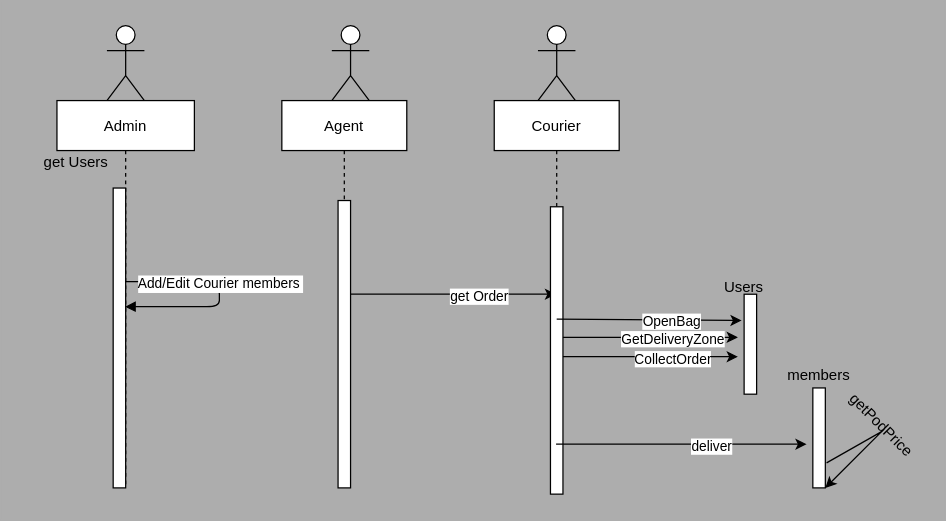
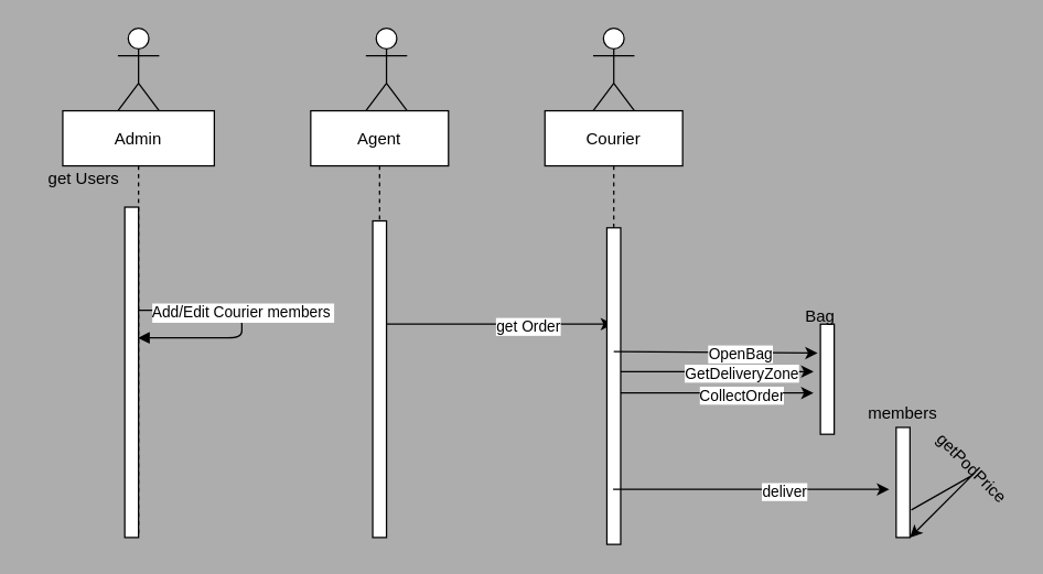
  <mxCell id="0" />
  <mxCell id="1" parent="0" />
  <mxCell id="2" value="Admin" style="shape=umlLifeline;perimeter=lifelinePerimeter;container=1;collapsible=0;recursiveResize=0;rounded=0;shadow=0;strokeWidth=1;" vertex="1" parent="1"><mxGeometry x="45" y="80" width="110" height="310" as="geometry" /></mxCell>
  <mxCell id="3" value="" style="points=[];perimeter=orthogonalPerimeter;rounded=0;shadow=0;strokeWidth=1;" vertex="1" parent="2"><mxGeometry x="45" y="70" width="10" height="240" as="geometry" /></mxCell>
  <mxCell id="4" value="get Users" style="text;html=1;align=center;verticalAlign=middle;resizable=0;points=[];autosize=1;strokeColor=none;fillColor=none;" vertex="1" parent="2"><mxGeometry x="-25" y="40" width="80" height="20" as="geometry" /></mxCell>
  <mxCell id="5" value="Agent" style="shape=umlLifeline;perimeter=lifelinePerimeter;container=1;collapsible=0;recursiveResize=0;rounded=0;shadow=0;strokeWidth=1;" vertex="1" parent="1"><mxGeometry x="225" y="80" width="100" height="310" as="geometry" /></mxCell>
  <mxCell id="6" value="" style="points=[];perimeter=orthogonalPerimeter;rounded=0;shadow=0;strokeWidth=1;" vertex="1" parent="5"><mxGeometry x="45" y="80" width="10" height="230" as="geometry" /></mxCell>
  <mxCell id="7" value="" style="endArrow=classic;html=1;rounded=0;" edge="1" parent="5" target="9"><mxGeometry width="50" height="50" relative="1" as="geometry"><mxPoint x="55" y="155" as="sourcePoint" /><mxPoint x="105" y="105" as="targetPoint" /></mxGeometry></mxCell>
  <mxCell id="8" value="get Order" style="edgeLabel;html=1;align=center;verticalAlign=middle;resizable=0;points=[];" vertex="1" connectable="0" parent="7"><mxGeometry x="0.24" y="-1" relative="1" as="geometry"><mxPoint as="offset" /></mxGeometry></mxCell>
  <mxCell id="9" value="Courier" style="shape=umlLifeline;perimeter=lifelinePerimeter;container=1;collapsible=0;recursiveResize=0;rounded=0;shadow=0;strokeWidth=1;" vertex="1" parent="1"><mxGeometry x="395" y="80" width="100" height="310" as="geometry" /></mxCell>
  <mxCell id="10" value="" style="points=[];perimeter=orthogonalPerimeter;rounded=0;shadow=0;strokeWidth=1;" vertex="1" parent="9"><mxGeometry x="45" y="85" width="10" height="230" as="geometry" /></mxCell>
  <mxCell id="11" value="" style="endArrow=classic;html=1;rounded=0;" edge="1" parent="9"><mxGeometry width="50" height="50" relative="1" as="geometry"><mxPoint x="55" y="205" as="sourcePoint" /><mxPoint x="195" y="205" as="targetPoint" /></mxGeometry></mxCell>
  <mxCell id="12" value="CollectOrder" style="edgeLabel;html=1;align=center;verticalAlign=middle;resizable=0;points=[];" vertex="1" connectable="0" parent="11"><mxGeometry x="0.24" y="-1" relative="1" as="geometry"><mxPoint as="offset" /></mxGeometry></mxCell>
  <mxCell id="13" value="Add/Edit Courier members" style="verticalAlign=bottom;endArrow=block;shadow=0;strokeWidth=1;" edge="1" parent="1" source="2" target="2"><mxGeometry relative="1" as="geometry"><mxPoint x="100" y="175.06" as="sourcePoint" /><mxPoint x="260" y="175" as="targetPoint" /></mxGeometry></mxCell>
  <mxCell id="14" value="" style="points=[];perimeter=orthogonalPerimeter;rounded=0;shadow=0;strokeWidth=1;" vertex="1" parent="1"><mxGeometry x="595" y="235" width="10" height="80" as="geometry" /></mxCell>
  <mxCell id="15" value="" style="shape=umlActor;verticalLabelPosition=bottom;verticalAlign=top;html=1;outlineConnect=0;" vertex="1" parent="1"><mxGeometry x="430" y="20" width="30" height="60" as="geometry" /></mxCell>
  <mxCell id="16" value="" style="shape=umlActor;verticalLabelPosition=bottom;verticalAlign=top;html=1;outlineConnect=0;" vertex="1" parent="1"><mxGeometry x="265" y="20" width="30" height="60" as="geometry" /></mxCell>
  <mxCell id="17" value="" style="shape=umlActor;verticalLabelPosition=bottom;verticalAlign=top;html=1;outlineConnect=0;" vertex="1" parent="1"><mxGeometry x="85" y="20" width="30" height="60" as="geometry" /></mxCell>
  <mxCell id="18" value="" style="endArrow=classic;html=1;rounded=0;entryX=-0.2;entryY=0.263;entryDx=0;entryDy=0;entryPerimeter=0;" edge="1" parent="1" target="14"><mxGeometry width="50" height="50" relative="1" as="geometry"><mxPoint x="445" y="255" as="sourcePoint" /><mxPoint x="585" y="255" as="targetPoint" /></mxGeometry></mxCell>
  <mxCell id="19" value="OpenBag" style="edgeLabel;html=1;align=center;verticalAlign=middle;resizable=0;points=[];" vertex="1" connectable="0" parent="18"><mxGeometry x="0.24" y="-1" relative="1" as="geometry"><mxPoint as="offset" /></mxGeometry></mxCell>
  <mxCell id="20" value="" style="endArrow=classic;html=1;rounded=0;" edge="1" parent="1"><mxGeometry width="50" height="50" relative="1" as="geometry"><mxPoint x="450" y="269.5" as="sourcePoint" /><mxPoint x="590" y="269.5" as="targetPoint" /></mxGeometry></mxCell>
  <mxCell id="21" value="GetDeliveryZone" style="edgeLabel;html=1;align=center;verticalAlign=middle;resizable=0;points=[];" vertex="1" connectable="0" parent="20"><mxGeometry x="0.24" y="-1" relative="1" as="geometry"><mxPoint as="offset" /></mxGeometry></mxCell>
  <mxCell id="22" value="" style="points=[];perimeter=orthogonalPerimeter;rounded=0;shadow=0;strokeWidth=1;" vertex="1" parent="1"><mxGeometry x="650" y="310" width="10" height="80" as="geometry" /></mxCell>
  <mxCell id="23" value="" style="endArrow=classic;html=1;rounded=0;" edge="1" parent="1" source="9"><mxGeometry width="50" height="50" relative="1" as="geometry"><mxPoint x="585" y="314.5" as="sourcePoint" /><mxPoint x="645" y="355" as="targetPoint" /></mxGeometry></mxCell>
  <mxCell id="24" value="deliver" style="edgeLabel;html=1;align=center;verticalAlign=middle;resizable=0;points=[];" vertex="1" connectable="0" parent="23"><mxGeometry x="0.24" y="-1" relative="1" as="geometry"><mxPoint as="offset" /></mxGeometry></mxCell>
  <mxCell id="25" value="" style="endArrow=classic;html=1;rounded=0;entryX=1;entryY=1;entryDx=0;entryDy=0;entryPerimeter=0;startArrow=none;exitX=1.1;exitY=0.75;exitDx=0;exitDy=0;exitPerimeter=0;" edge="1" parent="1" source="22" target="22"><mxGeometry width="50" height="50" relative="1" as="geometry"><mxPoint x="645" y="340" as="sourcePoint" /><mxPoint x="695" y="290" as="targetPoint" /><Array as="points"><mxPoint x="705" y="345" /></Array></mxGeometry></mxCell>
  <mxCell id="26" value="members" style="text;html=1;strokeColor=none;fillColor=none;align=center;verticalAlign=middle;whiteSpace=wrap;rounded=0;" vertex="1" parent="1"><mxGeometry x="625" y="285" width="60" height="30" as="geometry" /></mxCell>
- <mxCell id="27" value="Users" style="text;html=1;strokeColor=none;fillColor=none;align=center;verticalAlign=middle;whiteSpace=wrap;rounded=0;" vertex="1" parent="1"><mxGeometry x="565" y="215" width="60" height="30" as="geometry" /></mxCell>
+ <mxCell id="27" value="Bag" style="text;html=1;strokeColor=none;fillColor=none;align=center;verticalAlign=middle;whiteSpace=wrap;rounded=0;" vertex="1" parent="1"><mxGeometry x="565" y="215" width="60" height="30" as="geometry" /></mxCell>
  <mxCell id="28" value="getPodPrice" style="text;html=1;strokeColor=none;fillColor=none;align=center;verticalAlign=middle;whiteSpace=wrap;rounded=0;rotation=45;" vertex="1" parent="1"><mxGeometry x="675" y="325" width="60" height="30" as="geometry" /></mxCell>
